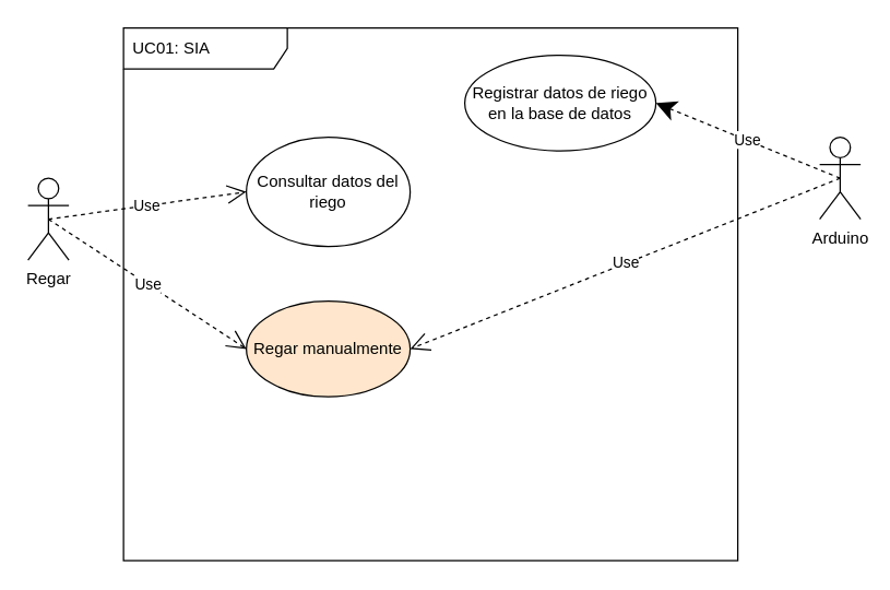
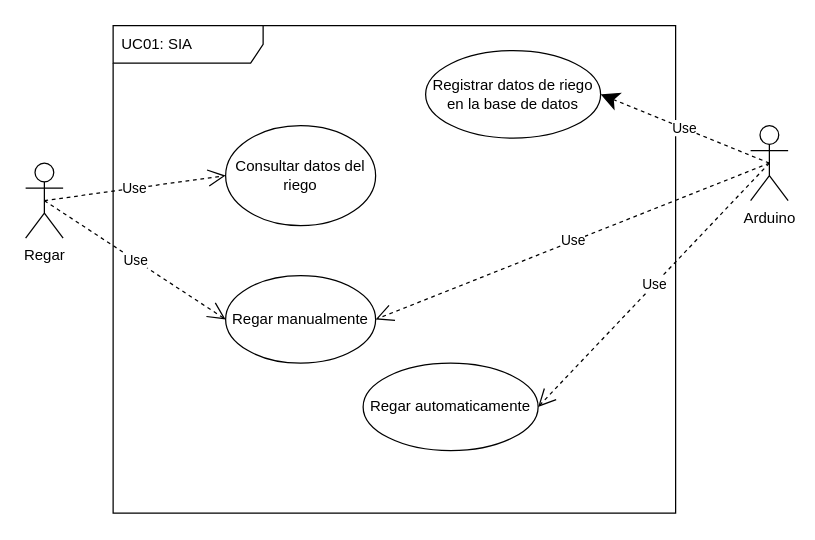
  <mxCell id="0" />
  <mxCell id="1" parent="0" />
  <mxCell id="2" value="UC01: SIA" style="shape=umlFrame;whiteSpace=wrap;html=1;width=120;height=30;boundedLbl=1;verticalAlign=middle;align=left;spacingLeft=5;" parent="1" vertex="1"><mxGeometry x="90" y="20" width="450" height="390" as="geometry" /></mxCell>
  <mxCell id="3" value="Registrar datos de riego en la base de datos" style="ellipse;whiteSpace=wrap;html=1;" parent="1" vertex="1"><mxGeometry x="340" y="40" width="140" height="70" as="geometry" /></mxCell>
  <mxCell id="4" value="Regar" style="shape=umlActor;verticalLabelPosition=bottom;verticalAlign=top;html=1;" parent="1" vertex="1"><mxGeometry x="20" y="130" width="30" height="60" as="geometry" /></mxCell>
  <mxCell id="5" value="Arduino" style="shape=umlActor;verticalLabelPosition=bottom;verticalAlign=top;html=1;" parent="1" vertex="1"><mxGeometry x="600" y="100" width="30" height="60" as="geometry" /></mxCell>
  <mxCell id="6" value="Consultar datos del riego" style="ellipse;whiteSpace=wrap;html=1;" parent="1" vertex="1"><mxGeometry x="180" y="100" width="120" height="80" as="geometry" /></mxCell>
- <mxCell id="7" value="Regar manualmente" style="ellipse;whiteSpace=wrap;html=1;fillColor=#ffe6cc;" parent="1" vertex="1"><mxGeometry x="180" y="220" width="120" height="70" as="geometry" /></mxCell>
+ <mxCell id="7" value="Regar manualmente" style="ellipse;whiteSpace=wrap;html=1;" parent="1" vertex="1"><mxGeometry x="180" y="220" width="120" height="70" as="geometry" /></mxCell>
+ <mxCell id="8" value="Regar automaticamente" style="ellipse;whiteSpace=wrap;html=1;" parent="1" vertex="1"><mxGeometry x="290" y="290" width="140" height="70" as="geometry" /></mxCell>
  <mxCell id="9" value="Use" style="endArrow=open;endSize=12;dashed=1;html=1;exitX=0.5;exitY=0.5;exitDx=0;exitDy=0;exitPerimeter=0;entryX=0;entryY=0.5;entryDx=0;entryDy=0;" parent="1" source="4" target="6" edge="1"><mxGeometry width="160" relative="1" as="geometry"><mxPoint x="10" y="300" as="sourcePoint" /><mxPoint x="170" y="300" as="targetPoint" /></mxGeometry></mxCell>
  <mxCell id="10" value="Use" style="endArrow=open;endSize=12;dashed=1;html=1;exitX=0.5;exitY=0.5;exitDx=0;exitDy=0;exitPerimeter=0;entryX=0;entryY=0.5;entryDx=0;entryDy=0;" parent="1" source="4" target="7" edge="1"><mxGeometry width="160" relative="1" as="geometry"><mxPoint x="-40" y="320" as="sourcePoint" /><mxPoint x="120" y="320" as="targetPoint" /></mxGeometry></mxCell>
  <mxCell id="11" value="Use" style="endArrow=classic;endSize=12;dashed=1;html=1;entryX=1;entryY=0.5;entryDx=0;entryDy=0;exitX=0.5;exitY=0.5;exitDx=0;exitDy=0;exitPerimeter=0;" parent="1" source="5" target="3" edge="1"><mxGeometry width="160" relative="1" as="geometry"><mxPoint x="490" y="220" as="sourcePoint" /><mxPoint x="650" y="220" as="targetPoint" /></mxGeometry></mxCell>
+ <mxCell id="12" value="Use" style="endArrow=open;endSize=12;dashed=1;html=1;exitX=0.5;exitY=0.5;exitDx=0;exitDy=0;exitPerimeter=0;entryX=1;entryY=0.5;entryDx=0;entryDy=0;" parent="1" source="5" target="8" edge="1"><mxGeometry width="160" relative="1" as="geometry"><mxPoint x="530" y="230" as="sourcePoint" /><mxPoint x="690" y="230" as="targetPoint" /></mxGeometry></mxCell>
  <mxCell id="13" value="Use" style="endArrow=open;endSize=12;dashed=1;html=1;exitX=0.5;exitY=0.5;exitDx=0;exitDy=0;exitPerimeter=0;entryX=1;entryY=0.5;entryDx=0;entryDy=0;" parent="1" source="5" target="7" edge="1"><mxGeometry width="160" relative="1" as="geometry"><mxPoint x="625" y="140" as="sourcePoint" /><mxPoint x="285" y="140" as="targetPoint" /></mxGeometry></mxCell>
